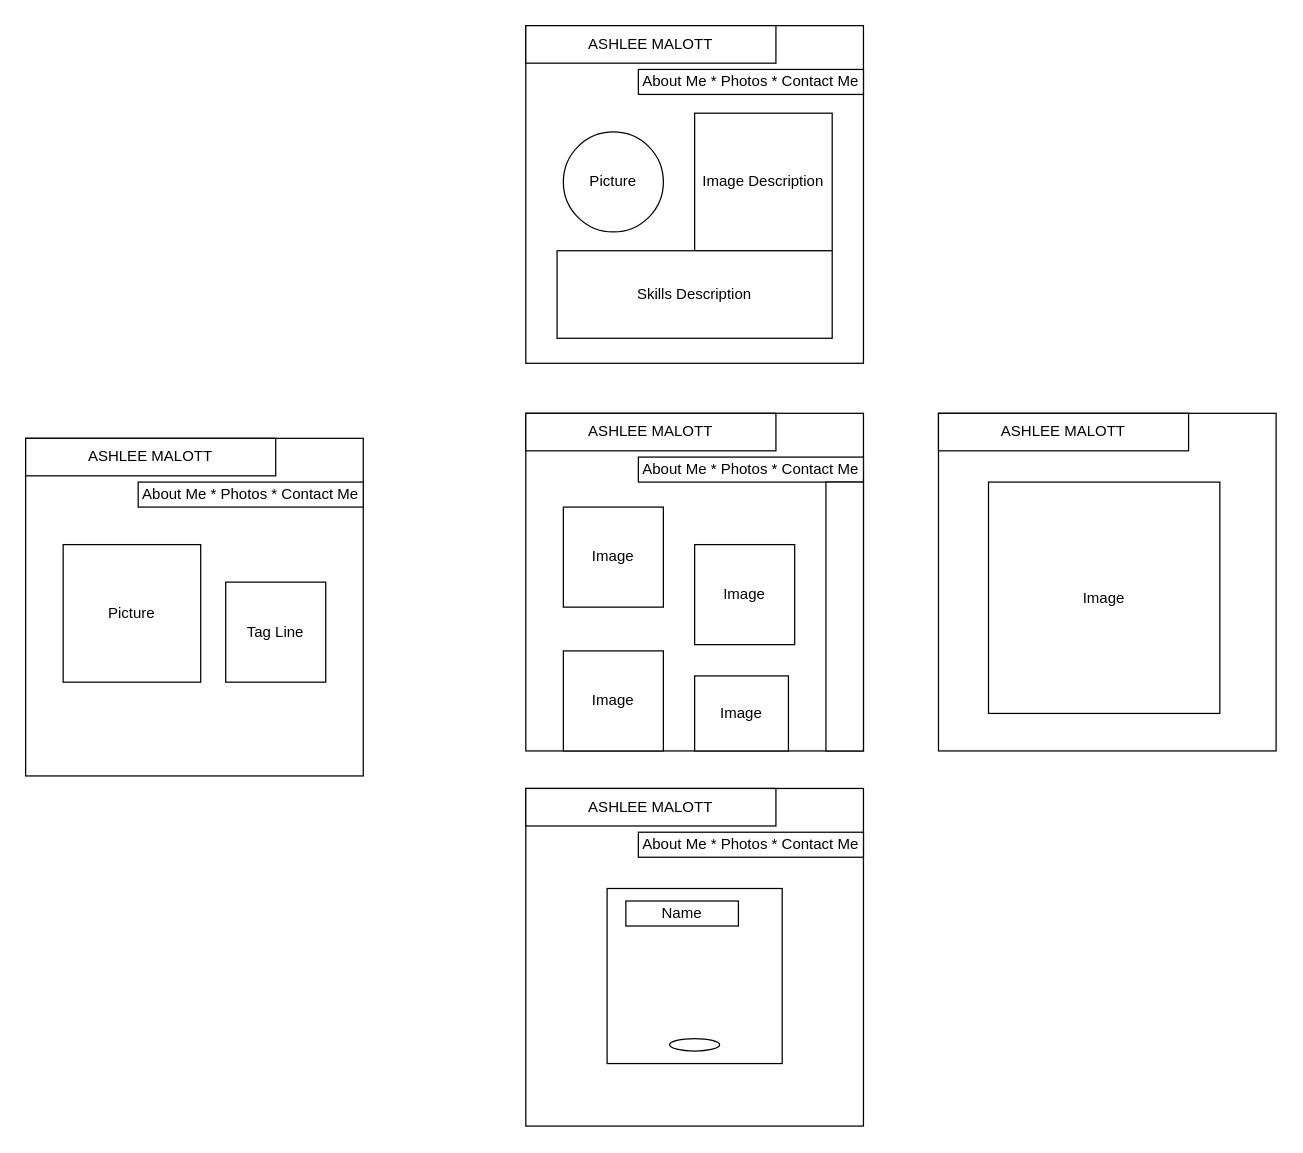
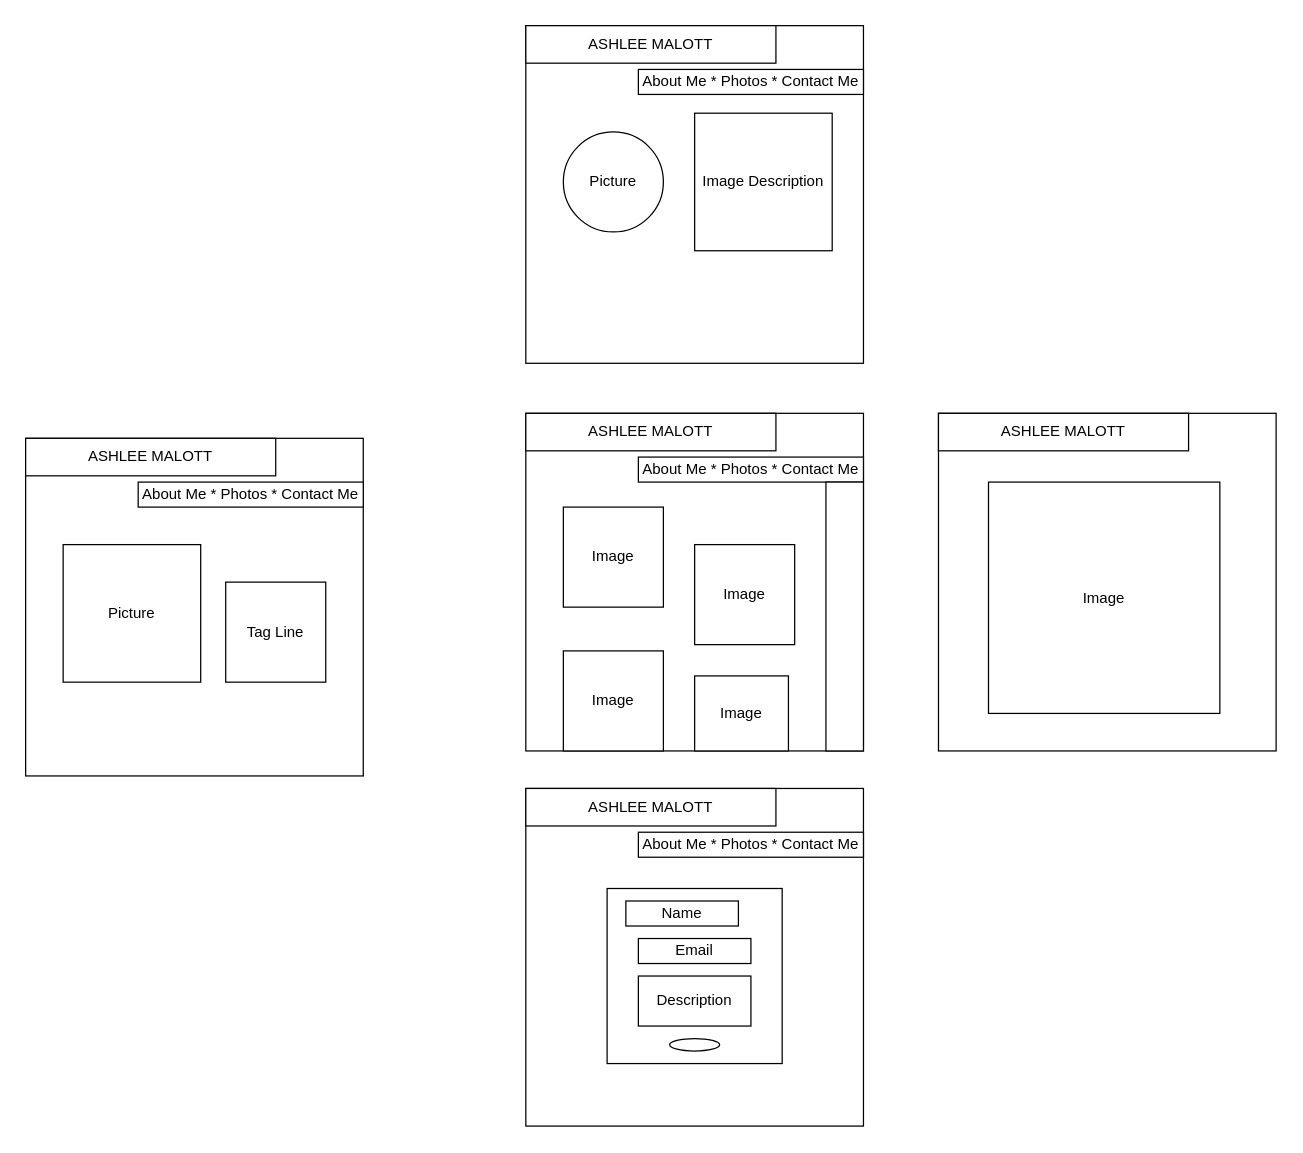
  <mxCell id="0" />
  <mxCell id="1" parent="0" />
  <mxCell id="2" value="" style="whiteSpace=wrap;html=1;aspect=fixed;" vertex="1" parent="1"><mxGeometry x="20" y="350" width="270" height="270" as="geometry" /></mxCell>
  <mxCell id="3" value="ASHLEE MALOTT" style="rounded=0;whiteSpace=wrap;html=1;" vertex="1" parent="1"><mxGeometry x="20" y="350" width="200" height="30" as="geometry" /></mxCell>
  <mxCell id="4" value="Picture" style="whiteSpace=wrap;html=1;aspect=fixed;" vertex="1" parent="1"><mxGeometry x="50" y="435" width="110" height="110" as="geometry" /></mxCell>
  <mxCell id="5" value="About Me * Photos * Contact Me" style="rounded=0;whiteSpace=wrap;html=1;" vertex="1" parent="1"><mxGeometry x="110" y="385" width="180" height="20" as="geometry" /></mxCell>
  <mxCell id="6" value="Tag Line" style="whiteSpace=wrap;html=1;aspect=fixed;" vertex="1" parent="1"><mxGeometry x="180" y="465" width="80" height="80" as="geometry" /></mxCell>
  <mxCell id="7" value="" style="whiteSpace=wrap;html=1;aspect=fixed;" vertex="1" parent="1"><mxGeometry x="420" y="630" width="270" height="270" as="geometry" /></mxCell>
  <mxCell id="8" value="ASHLEE MALOTT" style="rounded=0;whiteSpace=wrap;html=1;" vertex="1" parent="1"><mxGeometry x="420" y="630" width="200" height="30" as="geometry" /></mxCell>
  <mxCell id="9" value="About Me * Photos * Contact Me" style="rounded=0;whiteSpace=wrap;html=1;" vertex="1" parent="1"><mxGeometry x="510" y="665" width="180" height="20" as="geometry" /></mxCell>
  <mxCell id="10" value="" style="whiteSpace=wrap;html=1;aspect=fixed;" vertex="1" parent="1"><mxGeometry x="420" y="330" width="270" height="270" as="geometry" /></mxCell>
  <mxCell id="11" value="ASHLEE MALOTT" style="rounded=0;whiteSpace=wrap;html=1;" vertex="1" parent="1"><mxGeometry x="420" y="330" width="200" height="30" as="geometry" /></mxCell>
  <mxCell id="12" value="About Me * Photos * Contact Me" style="rounded=0;whiteSpace=wrap;html=1;" vertex="1" parent="1"><mxGeometry x="510" y="365" width="180" height="20" as="geometry" /></mxCell>
  <mxCell id="13" value="" style="whiteSpace=wrap;html=1;aspect=fixed;" vertex="1" parent="1"><mxGeometry x="420" y="20" width="270" height="270" as="geometry" /></mxCell>
  <mxCell id="14" value="ASHLEE MALOTT" style="rounded=0;whiteSpace=wrap;html=1;" vertex="1" parent="1"><mxGeometry x="420" y="20" width="200" height="30" as="geometry" /></mxCell>
  <mxCell id="15" value="About Me * Photos * Contact Me" style="rounded=0;whiteSpace=wrap;html=1;" vertex="1" parent="1"><mxGeometry x="510" y="55" width="180" height="20" as="geometry" /></mxCell>
  <mxCell id="16" value="Image Description" style="whiteSpace=wrap;html=1;aspect=fixed;" vertex="1" parent="1"><mxGeometry x="555" y="90" width="110" height="110" as="geometry" /></mxCell>
  <mxCell id="17" value="" style="rounded=0;whiteSpace=wrap;html=1;direction=west;" vertex="1" parent="1"><mxGeometry x="660" y="385" width="30" height="215" as="geometry" /></mxCell>
- <mxCell id="18" value="Skills Description" style="rounded=0;whiteSpace=wrap;html=1;" vertex="1" parent="1"><mxGeometry x="445" y="200" width="220" height="70" as="geometry" /></mxCell>
  <mxCell id="19" value="Picture" style="ellipse;whiteSpace=wrap;html=1;aspect=fixed;" vertex="1" parent="1"><mxGeometry x="450" y="105" width="80" height="80" as="geometry" /></mxCell>
  <mxCell id="20" value="Image" style="whiteSpace=wrap;html=1;aspect=fixed;" vertex="1" parent="1"><mxGeometry x="450" y="405" width="80" height="80" as="geometry" /></mxCell>
  <mxCell id="21" value="Image" style="whiteSpace=wrap;html=1;aspect=fixed;" vertex="1" parent="1"><mxGeometry x="555" y="435" width="80" height="80" as="geometry" /></mxCell>
  <mxCell id="22" value="Image" style="whiteSpace=wrap;html=1;aspect=fixed;" vertex="1" parent="1"><mxGeometry x="450" y="520" width="80" height="80" as="geometry" /></mxCell>
  <mxCell id="23" value="Image" style="rounded=0;whiteSpace=wrap;html=1;" vertex="1" parent="1"><mxGeometry x="555" y="540" width="75" height="60" as="geometry" /></mxCell>
  <mxCell id="24" value="" style="whiteSpace=wrap;html=1;aspect=fixed;" vertex="1" parent="1"><mxGeometry x="750" y="330" width="270" height="270" as="geometry" /></mxCell>
  <mxCell id="25" value="ASHLEE MALOTT" style="rounded=0;whiteSpace=wrap;html=1;" vertex="1" parent="1"><mxGeometry x="750" y="330" width="200" height="30" as="geometry" /></mxCell>
  <mxCell id="26" value="Image" style="whiteSpace=wrap;html=1;aspect=fixed;" vertex="1" parent="1"><mxGeometry x="790" y="385" width="185" height="185" as="geometry" /></mxCell>
  <mxCell id="27" value="" style="whiteSpace=wrap;html=1;aspect=fixed;" vertex="1" parent="1"><mxGeometry x="485" y="710" width="140" height="140" as="geometry" /></mxCell>
  <mxCell id="28" value="Name" style="rounded=0;whiteSpace=wrap;html=1;" vertex="1" parent="1"><mxGeometry x="500" y="720" width="90" height="20" as="geometry" /></mxCell>
+ <mxCell id="29" value="Email" style="rounded=0;whiteSpace=wrap;html=1;" vertex="1" parent="1"><mxGeometry x="510" y="750" width="90" height="20" as="geometry" /></mxCell>
+ <mxCell id="30" value="Description" style="rounded=0;whiteSpace=wrap;html=1;" vertex="1" parent="1"><mxGeometry x="510" y="780" width="90" height="40" as="geometry" /></mxCell>
  <mxCell id="31" value="" style="ellipse;whiteSpace=wrap;html=1;" vertex="1" parent="1"><mxGeometry x="535" y="830" width="40" height="10" as="geometry" /></mxCell>
